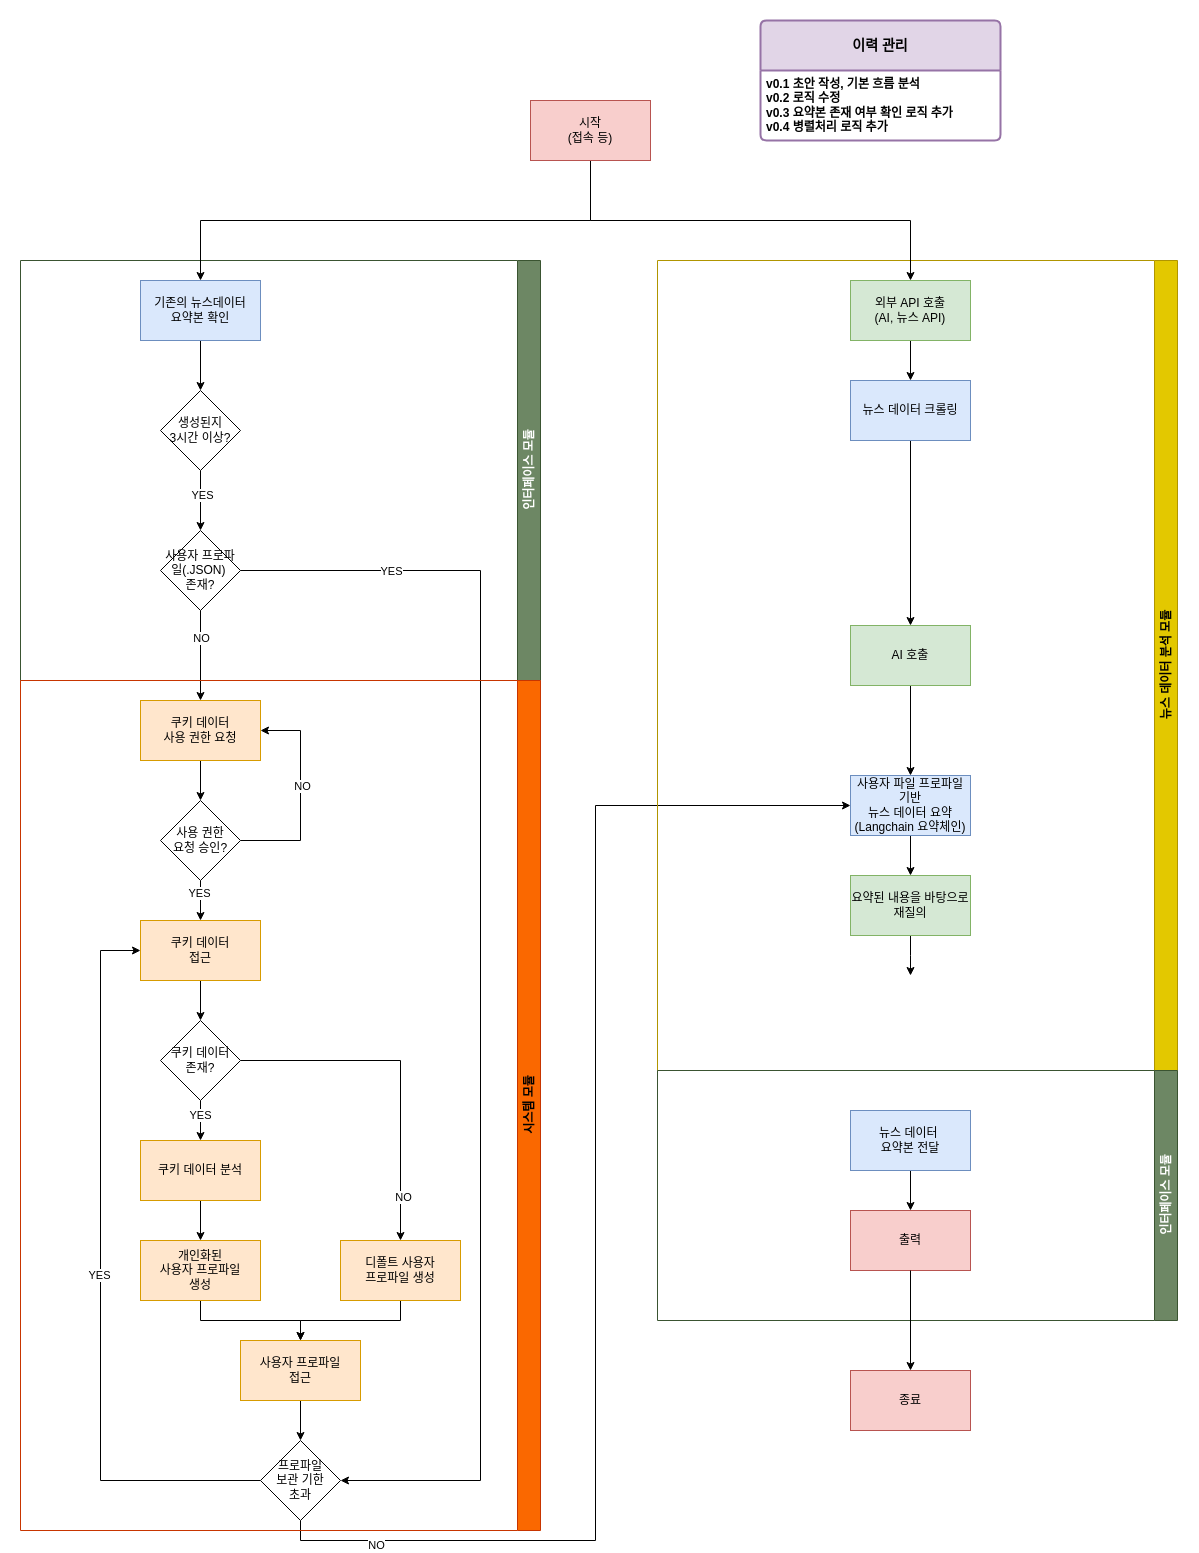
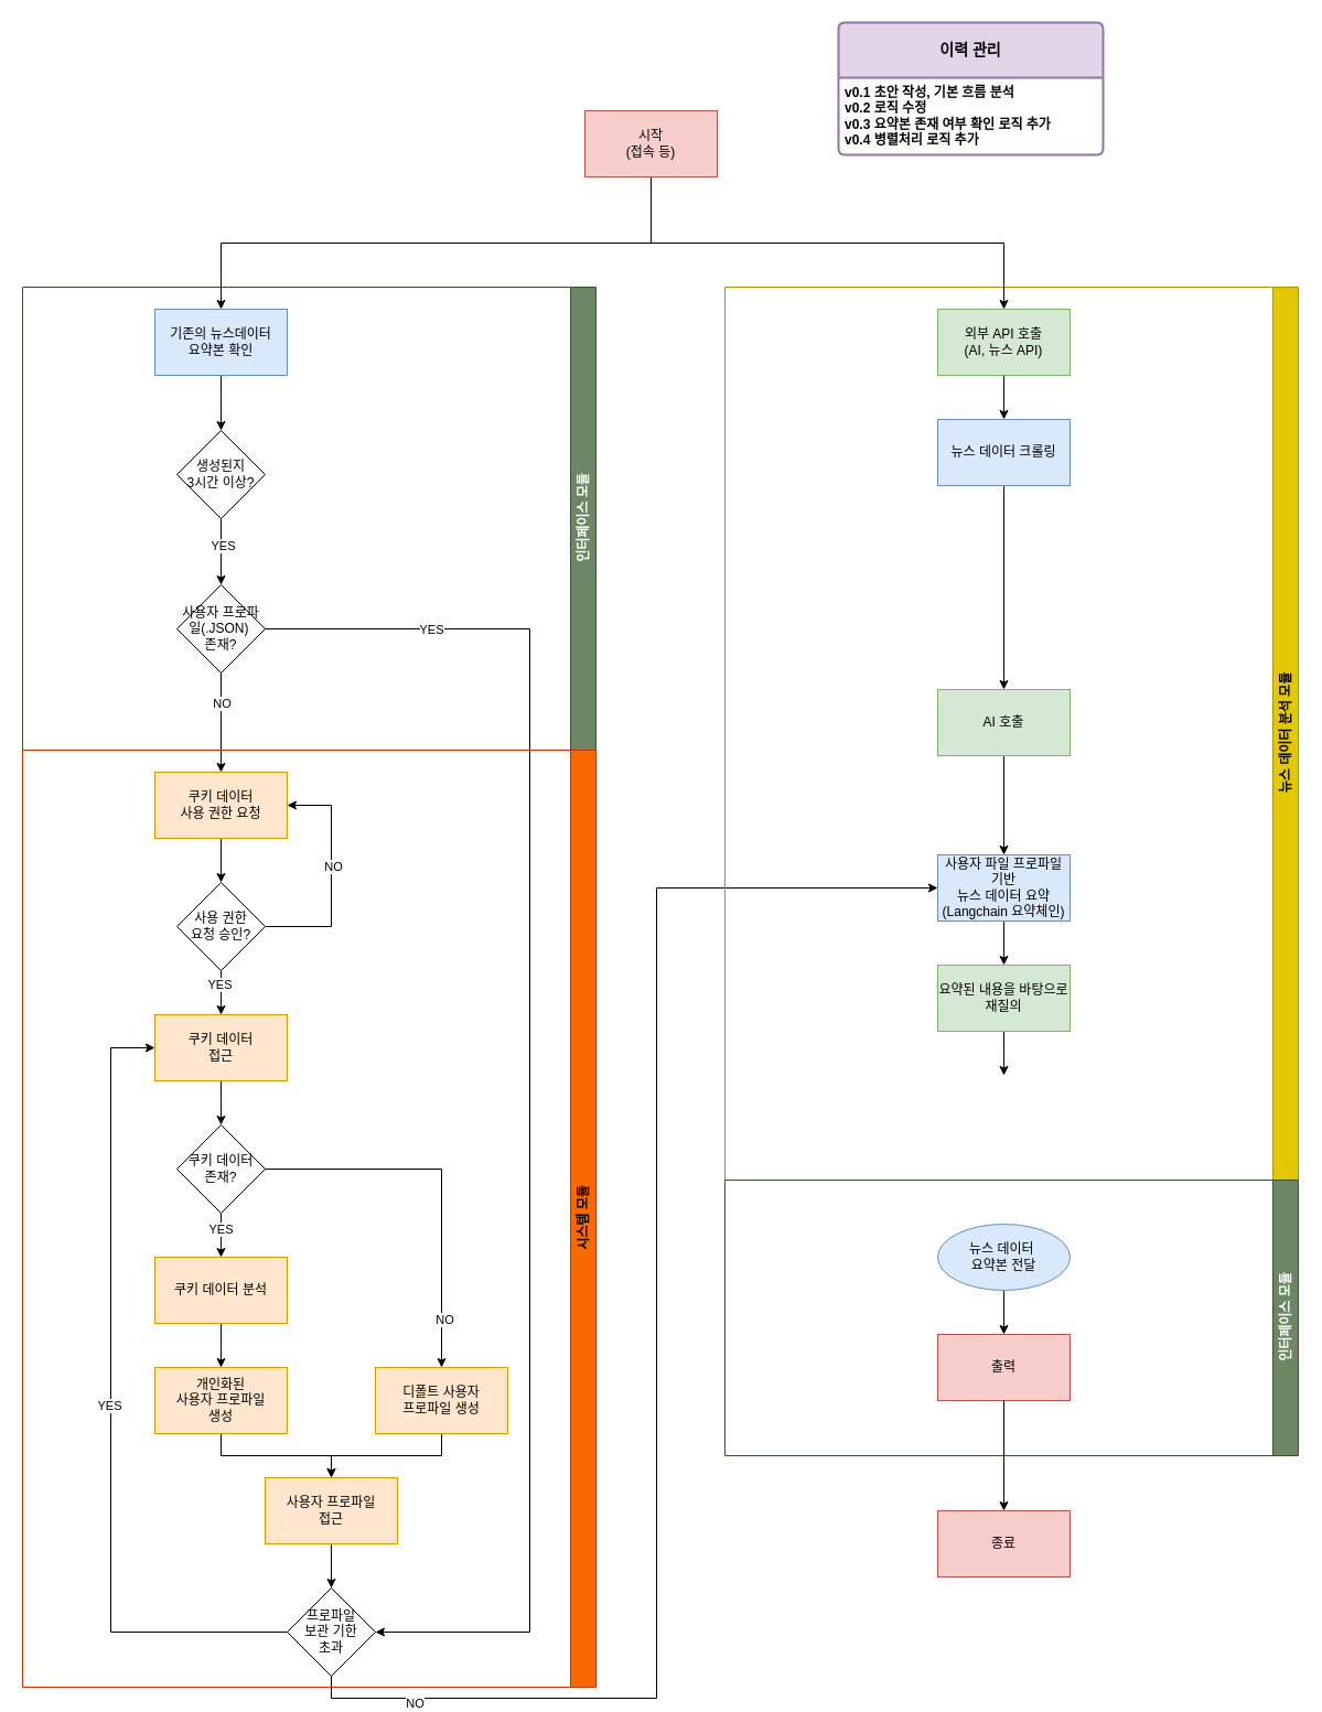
  <mxCell id="0" />
  <mxCell id="1" parent="0" />
  <mxCell id="2" style="edgeStyle=orthogonalEdgeStyle;rounded=0;orthogonalLoop=1;jettySize=auto;html=1;exitX=0.5;exitY=1;exitDx=0;exitDy=0;entryX=0.5;entryY=0;entryDx=0;entryDy=0;" parent="1" source="3" target="8" edge="1"><mxGeometry relative="1" as="geometry" /></mxCell>
  <mxCell id="3" value="쿠키 데이터&lt;div&gt;사용 권한 요청&lt;/div&gt;" style="rounded=0;whiteSpace=wrap;html=1;fillColor=#ffe6cc;strokeColor=#d79b00;" parent="1" vertex="1"><mxGeometry x="140" y="700" width="120" height="60" as="geometry" /></mxCell>
  <mxCell id="4" style="edgeStyle=orthogonalEdgeStyle;rounded=0;orthogonalLoop=1;jettySize=auto;html=1;exitX=1;exitY=0.5;exitDx=0;exitDy=0;entryX=1;entryY=0.5;entryDx=0;entryDy=0;" parent="1" source="8" target="3" edge="1"><mxGeometry relative="1" as="geometry"><Array as="points"><mxPoint x="300" y="840" /><mxPoint x="300" y="730" /></Array></mxGeometry></mxCell>
  <mxCell id="5" value="NO" style="edgeLabel;html=1;align=center;verticalAlign=middle;resizable=0;points=[];" parent="4" vertex="1" connectable="0"><mxGeometry x="0.095" y="-1" relative="1" as="geometry"><mxPoint as="offset" /></mxGeometry></mxCell>
  <mxCell id="6" style="edgeStyle=orthogonalEdgeStyle;rounded=0;orthogonalLoop=1;jettySize=auto;html=1;exitX=0.5;exitY=1;exitDx=0;exitDy=0;entryX=0.5;entryY=0;entryDx=0;entryDy=0;" parent="1" source="8" target="12" edge="1"><mxGeometry relative="1" as="geometry" /></mxCell>
  <mxCell id="7" value="YES" style="edgeLabel;html=1;align=center;verticalAlign=middle;resizable=0;points=[];" parent="6" vertex="1" connectable="0"><mxGeometry x="-0.4" y="-2" relative="1" as="geometry"><mxPoint as="offset" /></mxGeometry></mxCell>
  <mxCell id="8" value="사용 권한&lt;div&gt;요청 승인?&lt;/div&gt;" style="rhombus;whiteSpace=wrap;html=1;" parent="1" vertex="1"><mxGeometry x="160" y="800" width="80" height="80" as="geometry" /></mxCell>
  <mxCell id="9" style="edgeStyle=orthogonalEdgeStyle;rounded=0;orthogonalLoop=1;jettySize=auto;html=1;exitX=0.5;exitY=1;exitDx=0;exitDy=0;entryX=0.5;entryY=0;entryDx=0;entryDy=0;" parent="1" source="10" target="28" edge="1"><mxGeometry relative="1" as="geometry" /></mxCell>
  <mxCell id="10" value="사용자 프로파일&lt;div&gt;접근&lt;/div&gt;" style="rounded=0;whiteSpace=wrap;html=1;fillColor=#ffe6cc;strokeColor=#d79b00;" parent="1" vertex="1"><mxGeometry x="240" y="1340" width="120" height="60" as="geometry" /></mxCell>
  <mxCell id="11" style="edgeStyle=orthogonalEdgeStyle;rounded=0;orthogonalLoop=1;jettySize=auto;html=1;exitX=0.5;exitY=1;exitDx=0;exitDy=0;entryX=0.5;entryY=0;entryDx=0;entryDy=0;" parent="1" source="12" target="17" edge="1"><mxGeometry relative="1" as="geometry" /></mxCell>
  <mxCell id="12" value="쿠키 데이터&lt;div&gt;접근&lt;/div&gt;" style="rounded=0;whiteSpace=wrap;html=1;fillColor=#ffe6cc;strokeColor=#d79b00;" parent="1" vertex="1"><mxGeometry x="140" y="920" width="120" height="60" as="geometry" /></mxCell>
  <mxCell id="13" style="edgeStyle=orthogonalEdgeStyle;rounded=0;orthogonalLoop=1;jettySize=auto;html=1;exitX=0.5;exitY=1;exitDx=0;exitDy=0;" parent="1" source="17" target="19" edge="1"><mxGeometry relative="1" as="geometry" /></mxCell>
  <mxCell id="14" value="YES" style="edgeLabel;html=1;align=center;verticalAlign=middle;resizable=0;points=[];" parent="13" vertex="1" connectable="0"><mxGeometry x="-0.3" y="-1" relative="1" as="geometry"><mxPoint as="offset" /></mxGeometry></mxCell>
  <mxCell id="15" style="edgeStyle=orthogonalEdgeStyle;rounded=0;orthogonalLoop=1;jettySize=auto;html=1;exitX=1;exitY=0.5;exitDx=0;exitDy=0;" parent="1" source="17" target="21" edge="1"><mxGeometry relative="1" as="geometry" /></mxCell>
  <mxCell id="16" value="NO" style="edgeLabel;html=1;align=center;verticalAlign=middle;resizable=0;points=[];" parent="15" vertex="1" connectable="0"><mxGeometry x="0.742" y="2" relative="1" as="geometry"><mxPoint as="offset" /></mxGeometry></mxCell>
  <mxCell id="17" value="쿠키 데이터&lt;div&gt;존재?&lt;/div&gt;" style="rhombus;whiteSpace=wrap;html=1;" parent="1" vertex="1"><mxGeometry x="160" y="1020" width="80" height="80" as="geometry" /></mxCell>
  <mxCell id="18" style="edgeStyle=orthogonalEdgeStyle;rounded=0;orthogonalLoop=1;jettySize=auto;html=1;exitX=0.5;exitY=1;exitDx=0;exitDy=0;entryX=0.5;entryY=0;entryDx=0;entryDy=0;" parent="1" source="19" target="23" edge="1"><mxGeometry relative="1" as="geometry" /></mxCell>
  <mxCell id="19" value="쿠키 데이터 분석" style="rounded=0;whiteSpace=wrap;html=1;fillColor=#ffe6cc;strokeColor=#d79b00;" parent="1" vertex="1"><mxGeometry x="140" y="1140" width="120" height="60" as="geometry" /></mxCell>
  <mxCell id="20" style="edgeStyle=orthogonalEdgeStyle;rounded=0;orthogonalLoop=1;jettySize=auto;html=1;exitX=0.5;exitY=1;exitDx=0;exitDy=0;entryX=0.5;entryY=0;entryDx=0;entryDy=0;" parent="1" source="21" target="10" edge="1"><mxGeometry relative="1" as="geometry" /></mxCell>
  <mxCell id="21" value="디폴트 사용자&lt;div&gt;프로파일 생성&lt;/div&gt;" style="rounded=0;whiteSpace=wrap;html=1;fillColor=#ffe6cc;strokeColor=#d79b00;" parent="1" vertex="1"><mxGeometry x="340" y="1240" width="120" height="60" as="geometry" /></mxCell>
  <mxCell id="22" style="edgeStyle=orthogonalEdgeStyle;rounded=0;orthogonalLoop=1;jettySize=auto;html=1;exitX=0.5;exitY=1;exitDx=0;exitDy=0;" parent="1" source="23" target="10" edge="1"><mxGeometry relative="1" as="geometry" /></mxCell>
  <mxCell id="23" value="개인화된&lt;div&gt;사용자 프로파일&lt;/div&gt;&lt;div&gt;생성&lt;/div&gt;" style="rounded=0;whiteSpace=wrap;html=1;fillColor=#ffe6cc;strokeColor=#d79b00;" parent="1" vertex="1"><mxGeometry x="140" y="1240" width="120" height="60" as="geometry" /></mxCell>
  <mxCell id="24" style="edgeStyle=orthogonalEdgeStyle;rounded=0;orthogonalLoop=1;jettySize=auto;html=1;exitX=0;exitY=0.5;exitDx=0;exitDy=0;entryX=0;entryY=0.5;entryDx=0;entryDy=0;" parent="1" source="28" target="12" edge="1"><mxGeometry relative="1" as="geometry"><Array as="points"><mxPoint x="100" y="1480" /><mxPoint x="100" y="950" /></Array></mxGeometry></mxCell>
  <mxCell id="25" value="YES" style="edgeLabel;html=1;align=center;verticalAlign=middle;resizable=0;points=[];" parent="24" vertex="1" connectable="0"><mxGeometry x="0.003" y="2" relative="1" as="geometry"><mxPoint as="offset" /></mxGeometry></mxCell>
  <mxCell id="26" style="edgeStyle=orthogonalEdgeStyle;rounded=0;orthogonalLoop=1;jettySize=auto;html=1;exitX=0.5;exitY=1;exitDx=0;exitDy=0;entryX=0;entryY=0.5;entryDx=0;entryDy=0;" parent="1" source="28" target="48" edge="1"><mxGeometry relative="1" as="geometry" /></mxCell>
  <mxCell id="27" value="NO" style="edgeLabel;html=1;align=center;verticalAlign=middle;resizable=0;points=[];" parent="26" vertex="1" connectable="0"><mxGeometry x="-0.854" y="-4" relative="1" as="geometry"><mxPoint as="offset" /></mxGeometry></mxCell>
  <mxCell id="28" value="프로파일&lt;div&gt;보관 기한&lt;/div&gt;&lt;div&gt;초과&lt;/div&gt;" style="rhombus;whiteSpace=wrap;html=1;" parent="1" vertex="1"><mxGeometry x="260" y="1440" width="80" height="80" as="geometry" /></mxCell>
  <mxCell id="29" value="인터페이스 모듈" style="swimlane;horizontal=0;whiteSpace=wrap;html=1;direction=west;fillColor=#6d8764;strokeColor=#3A5431;fontColor=#ffffff;" parent="1" vertex="1"><mxGeometry x="20" y="260" width="520" height="420" as="geometry" /></mxCell>
  <mxCell id="30" value="사용자 프로파일(.JSON)&amp;nbsp;&lt;div&gt;존재?&lt;/div&gt;" style="rhombus;whiteSpace=wrap;html=1;" parent="29" vertex="1"><mxGeometry x="140" y="270" width="80" height="80" as="geometry" /></mxCell>
  <mxCell id="31" style="edgeStyle=orthogonalEdgeStyle;rounded=0;orthogonalLoop=1;jettySize=auto;html=1;exitX=0.5;exitY=1;exitDx=0;exitDy=0;entryX=0.5;entryY=0;entryDx=0;entryDy=0;" parent="29" source="32" target="35" edge="1"><mxGeometry relative="1" as="geometry" /></mxCell>
  <mxCell id="32" value="기존의 뉴스데이터&lt;div&gt;요약본 확인&lt;/div&gt;" style="rounded=0;whiteSpace=wrap;html=1;fillColor=#dae8fc;strokeColor=#6c8ebf;" parent="29" vertex="1"><mxGeometry x="120" y="20" width="120" height="60" as="geometry" /></mxCell>
  <mxCell id="33" style="edgeStyle=orthogonalEdgeStyle;rounded=0;orthogonalLoop=1;jettySize=auto;html=1;exitX=0.5;exitY=1;exitDx=0;exitDy=0;" parent="29" source="35" target="30" edge="1"><mxGeometry relative="1" as="geometry"><mxPoint x="190" y="270" as="targetPoint" /></mxGeometry></mxCell>
  <mxCell id="34" value="YES" style="edgeLabel;html=1;align=center;verticalAlign=middle;resizable=0;points=[];" parent="33" vertex="1" connectable="0"><mxGeometry x="-0.188" y="1" relative="1" as="geometry"><mxPoint as="offset" /></mxGeometry></mxCell>
  <mxCell id="35" value="생성된지&lt;div&gt;3시간 이상?&lt;/div&gt;" style="rhombus;whiteSpace=wrap;html=1;" parent="29" vertex="1"><mxGeometry x="140" y="130" width="80" height="80" as="geometry" /></mxCell>
  <mxCell id="36" style="edgeStyle=orthogonalEdgeStyle;rounded=0;orthogonalLoop=1;jettySize=auto;html=1;exitX=1;exitY=0.5;exitDx=0;exitDy=0;entryX=1;entryY=0.5;entryDx=0;entryDy=0;" parent="1" source="30" target="28" edge="1"><mxGeometry relative="1" as="geometry"><Array as="points"><mxPoint x="480" y="570" /><mxPoint x="480" y="1480" /></Array></mxGeometry></mxCell>
  <mxCell id="37" value="YES" style="edgeLabel;html=1;align=center;verticalAlign=middle;resizable=0;points=[];" parent="36" vertex="1" connectable="0"><mxGeometry x="-0.768" y="-2" relative="1" as="geometry"><mxPoint y="-2" as="offset" /></mxGeometry></mxCell>
  <mxCell id="38" style="edgeStyle=orthogonalEdgeStyle;rounded=0;orthogonalLoop=1;jettySize=auto;html=1;exitX=0.5;exitY=1;exitDx=0;exitDy=0;" parent="1" source="30" target="3" edge="1"><mxGeometry relative="1" as="geometry" /></mxCell>
  <mxCell id="39" value="NO" style="edgeLabel;html=1;align=center;verticalAlign=middle;resizable=0;points=[];" parent="38" vertex="1" connectable="0"><mxGeometry x="-0.152" relative="1" as="geometry"><mxPoint y="-11" as="offset" /></mxGeometry></mxCell>
  <mxCell id="40" value="뉴스 데이터 분석 모듈" style="swimlane;horizontal=0;whiteSpace=wrap;html=1;direction=west;fillColor=#e3c800;fontColor=#000000;strokeColor=#B09500;" parent="1" vertex="1"><mxGeometry x="657" y="260" width="520" height="810" as="geometry" /></mxCell>
  <mxCell id="41" style="edgeStyle=orthogonalEdgeStyle;rounded=0;orthogonalLoop=1;jettySize=auto;html=1;exitX=0.5;exitY=1;exitDx=0;exitDy=0;entryX=0.5;entryY=0;entryDx=0;entryDy=0;" parent="40" source="42" target="44" edge="1"><mxGeometry relative="1" as="geometry" /></mxCell>
  <mxCell id="42" value="외부 API 호출&lt;div&gt;(AI, 뉴스 API)&lt;/div&gt;" style="rounded=0;whiteSpace=wrap;html=1;fillColor=#d5e8d4;strokeColor=#82b366;" parent="40" vertex="1"><mxGeometry x="193" y="20" width="120" height="60" as="geometry" /></mxCell>
  <mxCell id="43" style="edgeStyle=orthogonalEdgeStyle;rounded=0;orthogonalLoop=1;jettySize=auto;html=1;exitX=0.5;exitY=1;exitDx=0;exitDy=0;" parent="40" source="44" target="46" edge="1"><mxGeometry relative="1" as="geometry" /></mxCell>
  <mxCell id="44" value="뉴스 데이터 크롤링" style="rounded=0;whiteSpace=wrap;html=1;fillColor=#dae8fc;strokeColor=#6c8ebf;" parent="40" vertex="1"><mxGeometry x="193" y="120" width="120" height="60" as="geometry" /></mxCell>
  <mxCell id="45" style="edgeStyle=orthogonalEdgeStyle;rounded=0;orthogonalLoop=1;jettySize=auto;html=1;exitX=0.5;exitY=1;exitDx=0;exitDy=0;entryX=0.5;entryY=0;entryDx=0;entryDy=0;" parent="40" source="46" target="48" edge="1"><mxGeometry relative="1" as="geometry" /></mxCell>
  <mxCell id="46" value="AI 호출" style="rounded=0;whiteSpace=wrap;html=1;fillColor=#d5e8d4;strokeColor=#82b366;" parent="40" vertex="1"><mxGeometry x="193" y="365" width="120" height="60" as="geometry" /></mxCell>
  <mxCell id="47" style="edgeStyle=orthogonalEdgeStyle;rounded=0;orthogonalLoop=1;jettySize=auto;html=1;exitX=0.5;exitY=1;exitDx=0;exitDy=0;entryX=0.5;entryY=0;entryDx=0;entryDy=0;" parent="40" source="48" target="50" edge="1"><mxGeometry relative="1" as="geometry" /></mxCell>
  <mxCell id="48" value="사용자 파일 프로파일 기반&lt;div&gt;뉴스 데이터 요약&lt;/div&gt;&lt;div&gt;(Langchain 요약체인)&lt;/div&gt;" style="rounded=0;whiteSpace=wrap;html=1;fillColor=#dae8fc;strokeColor=#6c8ebf;" parent="40" vertex="1"><mxGeometry x="193" y="515" width="120" height="60" as="geometry" /></mxCell>
  <mxCell id="49" style="edgeStyle=orthogonalEdgeStyle;rounded=0;orthogonalLoop=1;jettySize=auto;html=1;exitX=0.5;exitY=1;exitDx=0;exitDy=0;entryX=0.5;entryY=0;entryDx=0;entryDy=0;" parent="40" source="50" edge="1"><mxGeometry relative="1" as="geometry"><mxPoint x="253" y="715" as="targetPoint" /></mxGeometry></mxCell>
  <mxCell id="50" value="요약된 내용을 바탕으로&lt;div&gt;재질의&lt;/div&gt;" style="rounded=0;whiteSpace=wrap;html=1;fillColor=#d5e8d4;strokeColor=#82b366;" parent="40" vertex="1"><mxGeometry x="193" y="615" width="120" height="60" as="geometry" /></mxCell>
  <mxCell id="51" value="인터페이스 모듈" style="swimlane;horizontal=0;whiteSpace=wrap;html=1;direction=west;fillColor=#6d8764;fontColor=#ffffff;strokeColor=#3A5431;startSize=23;" parent="40" vertex="1"><mxGeometry y="810" width="520" height="250" as="geometry" /></mxCell>
  <mxCell id="52" style="edgeStyle=orthogonalEdgeStyle;rounded=0;orthogonalLoop=1;jettySize=auto;html=1;exitX=0.5;exitY=1;exitDx=0;exitDy=0;entryX=0.5;entryY=0;entryDx=0;entryDy=0;" parent="51" source="53" target="54" edge="1"><mxGeometry relative="1" as="geometry" /></mxCell>
- <mxCell id="53" value="뉴스 데이터&amp;nbsp;&lt;div&gt;요약본 전달&lt;/div&gt;" style="rounded=0;whiteSpace=wrap;html=1;fillColor=#dae8fc;strokeColor=#6c8ebf;" parent="51" vertex="1"><mxGeometry x="193" y="40" width="120" height="60" as="geometry" /></mxCell>
+ <mxCell id="53" value="뉴스 데이터&amp;nbsp;&lt;div&gt;요약본 전달&lt;/div&gt;" style="ellipse;whiteSpace=wrap;html=1;fillColor=#dae8fc;strokeColor=#6c8ebf;" parent="51" vertex="1"><mxGeometry x="193" y="40" width="120" height="60" as="geometry" /></mxCell>
  <mxCell id="54" value="출력" style="rounded=0;whiteSpace=wrap;html=1;fillColor=#f8cecc;strokeColor=#b85450;" parent="51" vertex="1"><mxGeometry x="193" y="140" width="120" height="60" as="geometry" /></mxCell>
  <mxCell id="55" style="edgeStyle=orthogonalEdgeStyle;rounded=0;orthogonalLoop=1;jettySize=auto;html=1;exitX=0.5;exitY=1;exitDx=0;exitDy=0;entryX=0.5;entryY=0;entryDx=0;entryDy=0;" parent="1" source="57" target="32" edge="1"><mxGeometry relative="1" as="geometry" /></mxCell>
  <mxCell id="56" style="edgeStyle=orthogonalEdgeStyle;rounded=0;orthogonalLoop=1;jettySize=auto;html=1;exitX=0.5;exitY=1;exitDx=0;exitDy=0;entryX=0.5;entryY=0;entryDx=0;entryDy=0;" parent="1" source="57" target="42" edge="1"><mxGeometry relative="1" as="geometry" /></mxCell>
  <mxCell id="57" value="시작&lt;div&gt;(접속 등)&lt;/div&gt;" style="rounded=0;whiteSpace=wrap;html=1;fillColor=#f8cecc;strokeColor=#b85450;" parent="1" vertex="1"><mxGeometry x="530" y="100" width="120" height="60" as="geometry" /></mxCell>
  <mxCell id="58" value="시스템 모듈" style="swimlane;horizontal=0;whiteSpace=wrap;html=1;direction=west;fillColor=#fa6800;fontColor=#000000;strokeColor=#C73500;" parent="1" vertex="1"><mxGeometry x="20" y="680" width="520" height="850" as="geometry" /></mxCell>
  <mxCell id="59" value="종료" style="rounded=0;whiteSpace=wrap;html=1;fillColor=#f8cecc;strokeColor=#b85450;" parent="1" vertex="1"><mxGeometry x="850" y="1370" width="120" height="60" as="geometry" /></mxCell>
  <mxCell id="60" style="edgeStyle=orthogonalEdgeStyle;rounded=0;orthogonalLoop=1;jettySize=auto;html=1;exitX=0.5;exitY=1;exitDx=0;exitDy=0;" parent="1" source="54" target="59" edge="1"><mxGeometry relative="1" as="geometry" /></mxCell>
  <mxCell id="61" value="이력 관리" style="swimlane;childLayout=stackLayout;horizontal=1;startSize=50;horizontalStack=0;rounded=1;fontSize=14;fontStyle=1;strokeWidth=2;resizeParent=0;resizeLast=1;shadow=0;dashed=0;align=center;arcSize=4;whiteSpace=wrap;html=1;fillColor=#e1d5e7;strokeColor=#9673a6;" parent="1" vertex="1"><mxGeometry x="760" y="20" width="240" height="120" as="geometry" /></mxCell>
  <mxCell id="62" value="&lt;b&gt;v0.1 초안 작성, 기본 흐름 분석&lt;br&gt;v0.2 로직 수정&lt;/b&gt;&lt;div&gt;&lt;b&gt;v0.3 요약본 존재 여부 확인 로직 추가&lt;/b&gt;&lt;/div&gt;&lt;div&gt;&lt;b&gt;v0.4 병렬처리 로직 추가&lt;/b&gt;&lt;/div&gt;" style="align=left;strokeColor=none;fillColor=none;spacingLeft=4;spacingRight=4;fontSize=12;verticalAlign=top;resizable=0;rotatable=0;part=1;html=1;whiteSpace=wrap;" parent="61" vertex="1"><mxGeometry y="50" width="240" height="70" as="geometry" /></mxCell>
